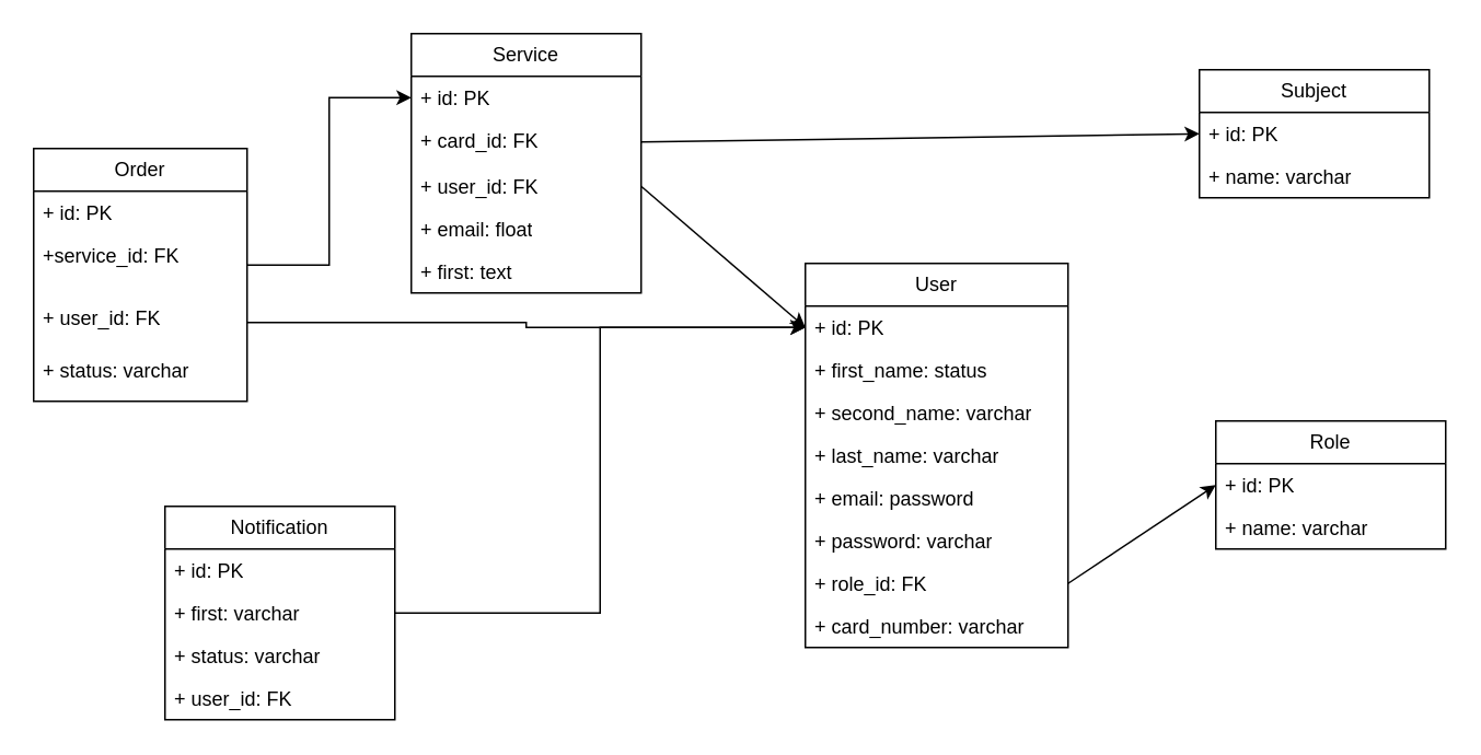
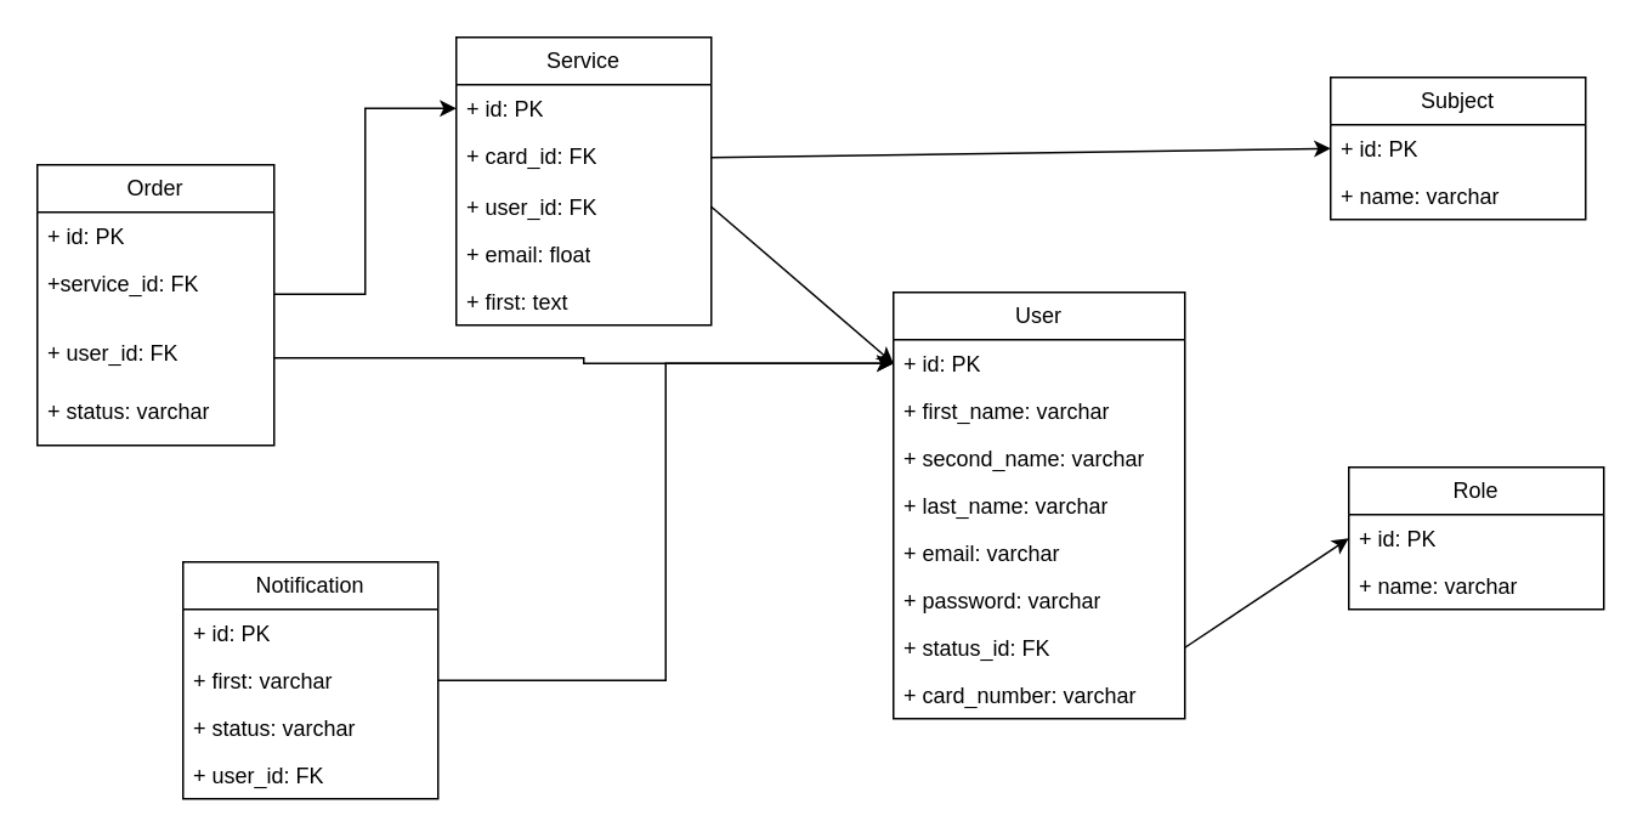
  <mxCell id="0" />
  <mxCell id="1" parent="0" />
  <mxCell id="2" value="Order" style="swimlane;fontStyle=0;childLayout=stackLayout;horizontal=1;startSize=26;fillColor=none;horizontalStack=0;resizeParent=1;resizeParentMax=0;resizeLast=0;collapsible=1;marginBottom=0;whiteSpace=wrap;html=1;" parent="1" vertex="1"><mxGeometry x="20" y="90" width="130" height="154" as="geometry" /></mxCell>
  <mxCell id="3" value="+ id: PK" style="text;strokeColor=none;fillColor=none;align=left;verticalAlign=top;spacingLeft=4;spacingRight=4;overflow=hidden;rotatable=0;points=[[0,0.5],[1,0.5]];portConstraint=eastwest;whiteSpace=wrap;html=1;" parent="2" vertex="1"><mxGeometry y="26" width="130" height="26" as="geometry" /></mxCell>
  <mxCell id="4" value="+service_id: FK" style="text;strokeColor=none;fillColor=none;align=left;verticalAlign=top;spacingLeft=4;spacingRight=4;overflow=hidden;rotatable=0;points=[[0,0.5],[1,0.5]];portConstraint=eastwest;whiteSpace=wrap;html=1;" parent="2" vertex="1"><mxGeometry y="52" width="130" height="38" as="geometry" /></mxCell>
  <mxCell id="5" value="+ user_id: FK" style="text;strokeColor=none;fillColor=none;align=left;verticalAlign=top;spacingLeft=4;spacingRight=4;overflow=hidden;rotatable=0;points=[[0,0.5],[1,0.5]];portConstraint=eastwest;whiteSpace=wrap;html=1;" parent="2" vertex="1"><mxGeometry y="90" width="130" height="32" as="geometry" /></mxCell>
  <mxCell id="6" value="+ status: varchar" style="text;strokeColor=none;fillColor=none;align=left;verticalAlign=top;spacingLeft=4;spacingRight=4;overflow=hidden;rotatable=0;points=[[0,0.5],[1,0.5]];portConstraint=eastwest;whiteSpace=wrap;html=1;" parent="2" vertex="1"><mxGeometry y="122" width="130" height="32" as="geometry" /></mxCell>
  <mxCell id="7" value="Service" style="swimlane;fontStyle=0;childLayout=stackLayout;horizontal=1;startSize=26;fillColor=none;horizontalStack=0;resizeParent=1;resizeParentMax=0;resizeLast=0;collapsible=1;marginBottom=0;whiteSpace=wrap;html=1;" parent="1" vertex="1"><mxGeometry x="250" y="20" width="140" height="158" as="geometry" /></mxCell>
  <mxCell id="8" value="+ id: PK" style="text;strokeColor=none;fillColor=none;align=left;verticalAlign=top;spacingLeft=4;spacingRight=4;overflow=hidden;rotatable=0;points=[[0,0.5],[1,0.5]];portConstraint=eastwest;whiteSpace=wrap;html=1;" parent="7" vertex="1"><mxGeometry y="26" width="140" height="26" as="geometry" /></mxCell>
  <mxCell id="9" value="+ card_id: FK&lt;span style=&quot;white-space: pre;&quot;&gt;&#09;&lt;/span&gt;" style="text;strokeColor=none;fillColor=none;align=left;verticalAlign=top;spacingLeft=4;spacingRight=4;overflow=hidden;rotatable=0;points=[[0,0.5],[1,0.5]];portConstraint=eastwest;whiteSpace=wrap;html=1;" parent="7" vertex="1"><mxGeometry y="52" width="140" height="28" as="geometry" /></mxCell>
  <mxCell id="10" value="+ user_id: FK" style="text;strokeColor=none;fillColor=none;align=left;verticalAlign=top;spacingLeft=4;spacingRight=4;overflow=hidden;rotatable=0;points=[[0,0.5],[1,0.5]];portConstraint=eastwest;whiteSpace=wrap;html=1;" parent="7" vertex="1"><mxGeometry y="80" width="140" height="26" as="geometry" /></mxCell>
  <mxCell id="11" value="+ email: float" style="text;strokeColor=none;fillColor=none;align=left;verticalAlign=top;spacingLeft=4;spacingRight=4;overflow=hidden;rotatable=0;points=[[0,0.5],[1,0.5]];portConstraint=eastwest;whiteSpace=wrap;html=1;" parent="7" vertex="1"><mxGeometry y="106" width="140" height="26" as="geometry" /></mxCell>
  <mxCell id="12" value="+ first: text" style="text;strokeColor=none;fillColor=none;align=left;verticalAlign=top;spacingLeft=4;spacingRight=4;overflow=hidden;rotatable=0;points=[[0,0.5],[1,0.5]];portConstraint=eastwest;whiteSpace=wrap;html=1;" parent="7" vertex="1"><mxGeometry y="132" width="140" height="26" as="geometry" /></mxCell>
  <mxCell id="13" value="User" style="swimlane;fontStyle=0;childLayout=stackLayout;horizontal=1;startSize=26;fillColor=none;horizontalStack=0;resizeParent=1;resizeParentMax=0;resizeLast=0;collapsible=1;marginBottom=0;whiteSpace=wrap;html=1;" parent="1" vertex="1"><mxGeometry x="490" y="160" width="160" height="234" as="geometry" /></mxCell>
  <mxCell id="14" value="+ id: PK" style="text;strokeColor=none;fillColor=none;align=left;verticalAlign=top;spacingLeft=4;spacingRight=4;overflow=hidden;rotatable=0;points=[[0,0.5],[1,0.5]];portConstraint=eastwest;whiteSpace=wrap;html=1;" parent="13" vertex="1"><mxGeometry y="26" width="160" height="26" as="geometry" /></mxCell>
- <mxCell id="15" value="+ first_name: status" style="text;strokeColor=none;fillColor=none;align=left;verticalAlign=top;spacingLeft=4;spacingRight=4;overflow=hidden;rotatable=0;points=[[0,0.5],[1,0.5]];portConstraint=eastwest;whiteSpace=wrap;html=1;" parent="13" vertex="1"><mxGeometry y="52" width="160" height="26" as="geometry" /></mxCell>
+ <mxCell id="15" value="+ first_name: varchar" style="text;strokeColor=none;fillColor=none;align=left;verticalAlign=top;spacingLeft=4;spacingRight=4;overflow=hidden;rotatable=0;points=[[0,0.5],[1,0.5]];portConstraint=eastwest;whiteSpace=wrap;html=1;" parent="13" vertex="1"><mxGeometry y="52" width="160" height="26" as="geometry" /></mxCell>
  <mxCell id="16" value="+ second_name: varchar" style="text;strokeColor=none;fillColor=none;align=left;verticalAlign=top;spacingLeft=4;spacingRight=4;overflow=hidden;rotatable=0;points=[[0,0.5],[1,0.5]];portConstraint=eastwest;whiteSpace=wrap;html=1;" parent="13" vertex="1"><mxGeometry y="78" width="160" height="26" as="geometry" /></mxCell>
  <mxCell id="17" value="+ last_name: varchar" style="text;strokeColor=none;fillColor=none;align=left;verticalAlign=top;spacingLeft=4;spacingRight=4;overflow=hidden;rotatable=0;points=[[0,0.5],[1,0.5]];portConstraint=eastwest;whiteSpace=wrap;html=1;" parent="13" vertex="1"><mxGeometry y="104" width="160" height="26" as="geometry" /></mxCell>
- <mxCell id="18" value="+ email: password" style="text;strokeColor=none;fillColor=none;align=left;verticalAlign=top;spacingLeft=4;spacingRight=4;overflow=hidden;rotatable=0;points=[[0,0.5],[1,0.5]];portConstraint=eastwest;whiteSpace=wrap;html=1;" parent="13" vertex="1"><mxGeometry y="130" width="160" height="26" as="geometry" /></mxCell>
+ <mxCell id="18" value="+ email: varchar" style="text;strokeColor=none;fillColor=none;align=left;verticalAlign=top;spacingLeft=4;spacingRight=4;overflow=hidden;rotatable=0;points=[[0,0.5],[1,0.5]];portConstraint=eastwest;whiteSpace=wrap;html=1;" parent="13" vertex="1"><mxGeometry y="130" width="160" height="26" as="geometry" /></mxCell>
  <mxCell id="19" value="+ password: varchar" style="text;strokeColor=none;fillColor=none;align=left;verticalAlign=top;spacingLeft=4;spacingRight=4;overflow=hidden;rotatable=0;points=[[0,0.5],[1,0.5]];portConstraint=eastwest;whiteSpace=wrap;html=1;" parent="13" vertex="1"><mxGeometry y="156" width="160" height="26" as="geometry" /></mxCell>
- <mxCell id="20" value="+ role_id: FK&amp;nbsp;" style="text;strokeColor=none;fillColor=none;align=left;verticalAlign=top;spacingLeft=4;spacingRight=4;overflow=hidden;rotatable=0;points=[[0,0.5],[1,0.5]];portConstraint=eastwest;whiteSpace=wrap;html=1;" parent="13" vertex="1"><mxGeometry y="182" width="160" height="26" as="geometry" /></mxCell>
+ <mxCell id="20" value="+ status_id: FK&amp;nbsp;" style="text;strokeColor=none;fillColor=none;align=left;verticalAlign=top;spacingLeft=4;spacingRight=4;overflow=hidden;rotatable=0;points=[[0,0.5],[1,0.5]];portConstraint=eastwest;whiteSpace=wrap;html=1;" parent="13" vertex="1"><mxGeometry y="182" width="160" height="26" as="geometry" /></mxCell>
  <mxCell id="21" value="+ card_number: varchar" style="text;strokeColor=none;fillColor=none;align=left;verticalAlign=top;spacingLeft=4;spacingRight=4;overflow=hidden;rotatable=0;points=[[0,0.5],[1,0.5]];portConstraint=eastwest;whiteSpace=wrap;html=1;" parent="13" vertex="1"><mxGeometry y="208" width="160" height="26" as="geometry" /></mxCell>
  <mxCell id="22" value="Subject" style="swimlane;fontStyle=0;childLayout=stackLayout;horizontal=1;startSize=26;fillColor=none;horizontalStack=0;resizeParent=1;resizeParentMax=0;resizeLast=0;collapsible=1;marginBottom=0;whiteSpace=wrap;html=1;" parent="1" vertex="1"><mxGeometry x="730" y="42" width="140" height="78" as="geometry" /></mxCell>
  <mxCell id="23" value="+ id: PK" style="text;strokeColor=none;fillColor=none;align=left;verticalAlign=top;spacingLeft=4;spacingRight=4;overflow=hidden;rotatable=0;points=[[0,0.5],[1,0.5]];portConstraint=eastwest;whiteSpace=wrap;html=1;" parent="22" vertex="1"><mxGeometry y="26" width="140" height="26" as="geometry" /></mxCell>
  <mxCell id="24" value="+ name: varchar" style="text;strokeColor=none;fillColor=none;align=left;verticalAlign=top;spacingLeft=4;spacingRight=4;overflow=hidden;rotatable=0;points=[[0,0.5],[1,0.5]];portConstraint=eastwest;whiteSpace=wrap;html=1;" parent="22" vertex="1"><mxGeometry y="52" width="140" height="26" as="geometry" /></mxCell>
  <mxCell id="25" value="Role" style="swimlane;fontStyle=0;childLayout=stackLayout;horizontal=1;startSize=26;fillColor=none;horizontalStack=0;resizeParent=1;resizeParentMax=0;resizeLast=0;collapsible=1;marginBottom=0;whiteSpace=wrap;html=1;" parent="1" vertex="1"><mxGeometry x="740" y="256" width="140" height="78" as="geometry" /></mxCell>
  <mxCell id="26" value="+ id: PK" style="text;strokeColor=none;fillColor=none;align=left;verticalAlign=top;spacingLeft=4;spacingRight=4;overflow=hidden;rotatable=0;points=[[0,0.5],[1,0.5]];portConstraint=eastwest;whiteSpace=wrap;html=1;" parent="25" vertex="1"><mxGeometry y="26" width="140" height="26" as="geometry" /></mxCell>
  <mxCell id="27" value="+ name: varchar" style="text;strokeColor=none;fillColor=none;align=left;verticalAlign=top;spacingLeft=4;spacingRight=4;overflow=hidden;rotatable=0;points=[[0,0.5],[1,0.5]];portConstraint=eastwest;whiteSpace=wrap;html=1;" parent="25" vertex="1"><mxGeometry y="52" width="140" height="26" as="geometry" /></mxCell>
  <mxCell id="28" value="" style="edgeStyle=orthogonalEdgeStyle;rounded=0;orthogonalLoop=1;jettySize=auto;html=1;entryX=0;entryY=0.5;entryDx=0;entryDy=0;" parent="1" source="4" target="8" edge="1"><mxGeometry relative="1" as="geometry" /></mxCell>
  <mxCell id="29" value="" style="edgeStyle=orthogonalEdgeStyle;rounded=0;orthogonalLoop=1;jettySize=auto;html=1;entryX=0;entryY=0.5;entryDx=0;entryDy=0;" parent="1" source="5" target="14" edge="1"><mxGeometry relative="1" as="geometry" /></mxCell>
  <mxCell id="30" value="" style="endArrow=classic;html=1;rounded=0;exitX=1;exitY=0.5;exitDx=0;exitDy=0;entryX=0;entryY=0.5;entryDx=0;entryDy=0;" parent="1" source="9" target="23" edge="1"><mxGeometry width="50" height="50" relative="1" as="geometry"><mxPoint x="460" y="150" as="sourcePoint" /><mxPoint x="510" y="100" as="targetPoint" /></mxGeometry></mxCell>
  <mxCell id="31" value="" style="endArrow=classic;html=1;rounded=0;exitX=1;exitY=0.5;exitDx=0;exitDy=0;entryX=0;entryY=0.5;entryDx=0;entryDy=0;" parent="1" source="10" target="14" edge="1"><mxGeometry width="50" height="50" relative="1" as="geometry"><mxPoint x="460" y="150" as="sourcePoint" /><mxPoint x="510" y="100" as="targetPoint" /></mxGeometry></mxCell>
  <mxCell id="32" value="" style="endArrow=classic;html=1;rounded=0;exitX=1;exitY=0.5;exitDx=0;exitDy=0;entryX=0;entryY=0.5;entryDx=0;entryDy=0;" parent="1" source="20" target="26" edge="1"><mxGeometry width="50" height="50" relative="1" as="geometry"><mxPoint x="630" y="150" as="sourcePoint" /><mxPoint x="680" y="100" as="targetPoint" /></mxGeometry></mxCell>
  <mxCell id="33" value="Notification" style="swimlane;fontStyle=0;childLayout=stackLayout;horizontal=1;startSize=26;fillColor=none;horizontalStack=0;resizeParent=1;resizeParentMax=0;resizeLast=0;collapsible=1;marginBottom=0;whiteSpace=wrap;html=1;" vertex="1" parent="1"><mxGeometry x="100" y="308" width="140" height="130" as="geometry" /></mxCell>
  <mxCell id="34" value="+ id: PK" style="text;strokeColor=none;fillColor=none;align=left;verticalAlign=top;spacingLeft=4;spacingRight=4;overflow=hidden;rotatable=0;points=[[0,0.5],[1,0.5]];portConstraint=eastwest;whiteSpace=wrap;html=1;" vertex="1" parent="33"><mxGeometry y="26" width="140" height="26" as="geometry" /></mxCell>
  <mxCell id="35" value="+ first: varchar&amp;nbsp;" style="text;strokeColor=none;fillColor=none;align=left;verticalAlign=top;spacingLeft=4;spacingRight=4;overflow=hidden;rotatable=0;points=[[0,0.5],[1,0.5]];portConstraint=eastwest;whiteSpace=wrap;html=1;" vertex="1" parent="33"><mxGeometry y="52" width="140" height="26" as="geometry" /></mxCell>
  <mxCell id="36" value="+ status: varchar" style="text;strokeColor=none;fillColor=none;align=left;verticalAlign=top;spacingLeft=4;spacingRight=4;overflow=hidden;rotatable=0;points=[[0,0.5],[1,0.5]];portConstraint=eastwest;whiteSpace=wrap;html=1;" vertex="1" parent="33"><mxGeometry y="78" width="140" height="26" as="geometry" /></mxCell>
  <mxCell id="37" value="+ user_id: FK" style="text;strokeColor=none;fillColor=none;align=left;verticalAlign=top;spacingLeft=4;spacingRight=4;overflow=hidden;rotatable=0;points=[[0,0.5],[1,0.5]];portConstraint=eastwest;whiteSpace=wrap;html=1;" vertex="1" parent="33"><mxGeometry y="104" width="140" height="26" as="geometry" /></mxCell>
  <mxCell id="38" style="edgeStyle=orthogonalEdgeStyle;rounded=0;orthogonalLoop=1;jettySize=auto;html=1;exitX=1;exitY=0.5;exitDx=0;exitDy=0;entryX=0;entryY=0.5;entryDx=0;entryDy=0;" edge="1" parent="1" source="35" target="14"><mxGeometry relative="1" as="geometry" /></mxCell>
